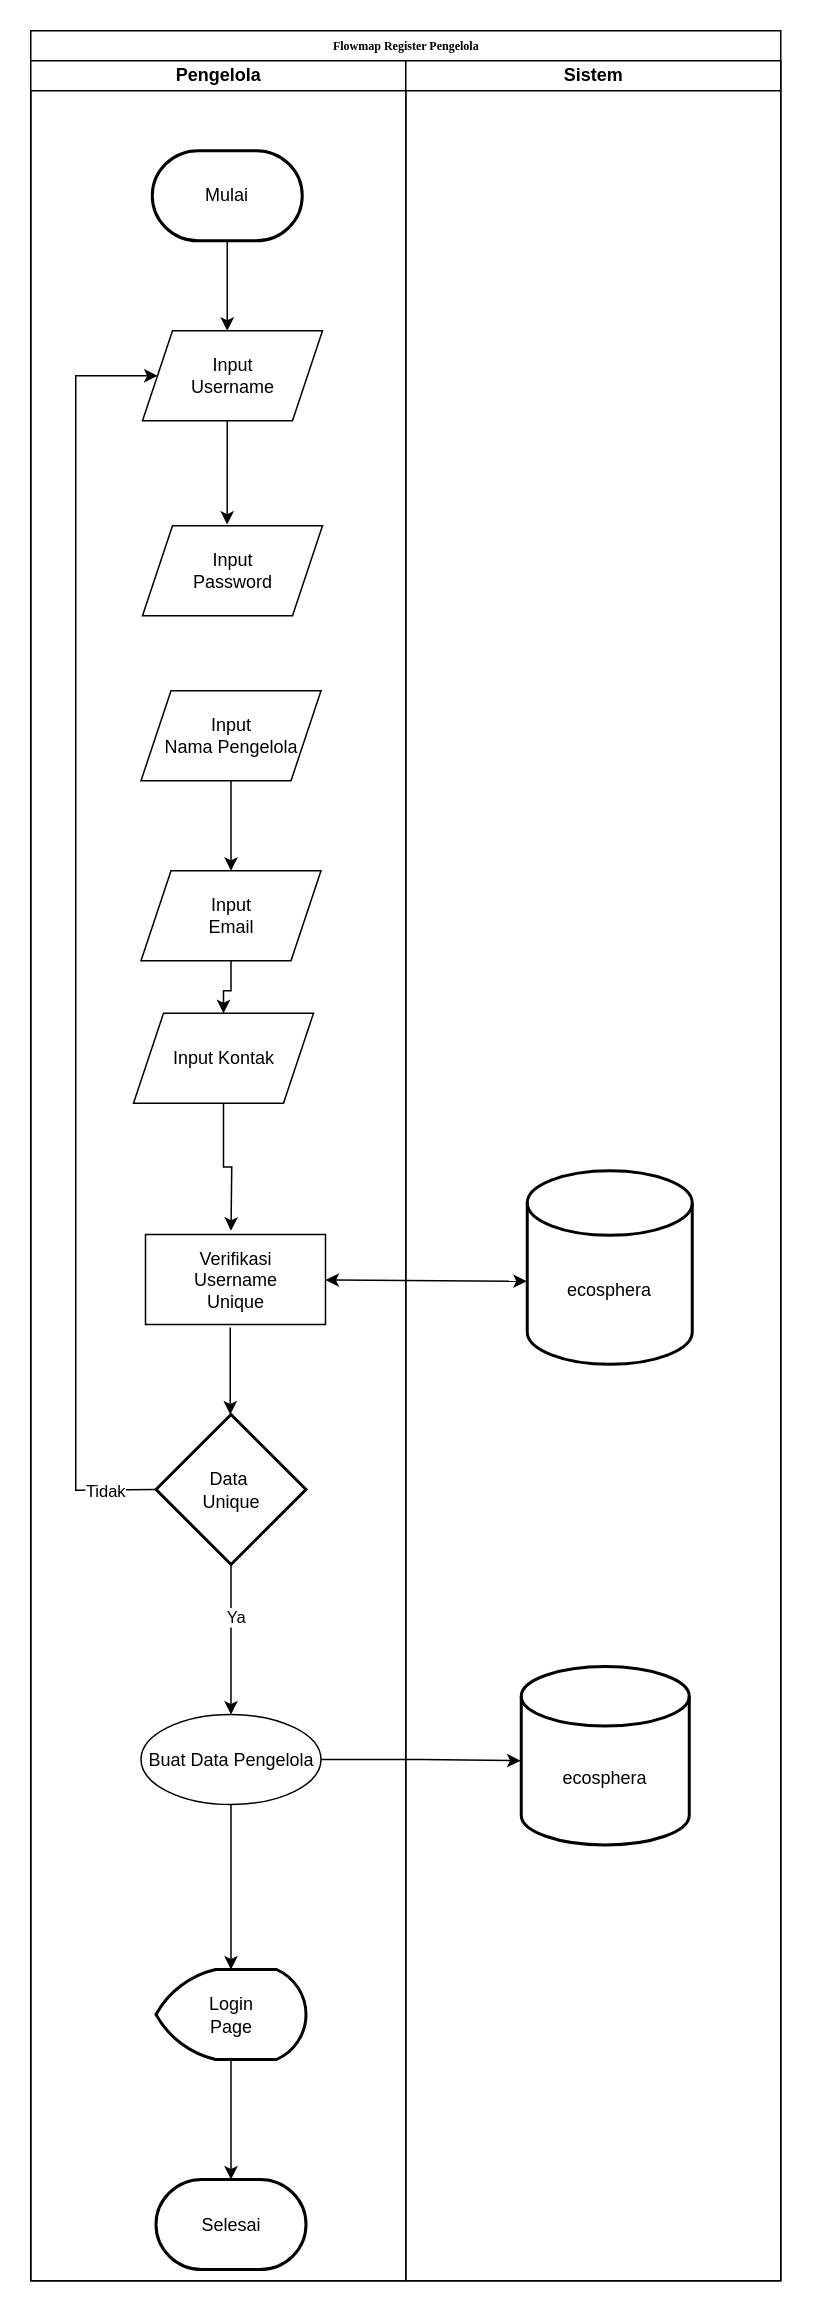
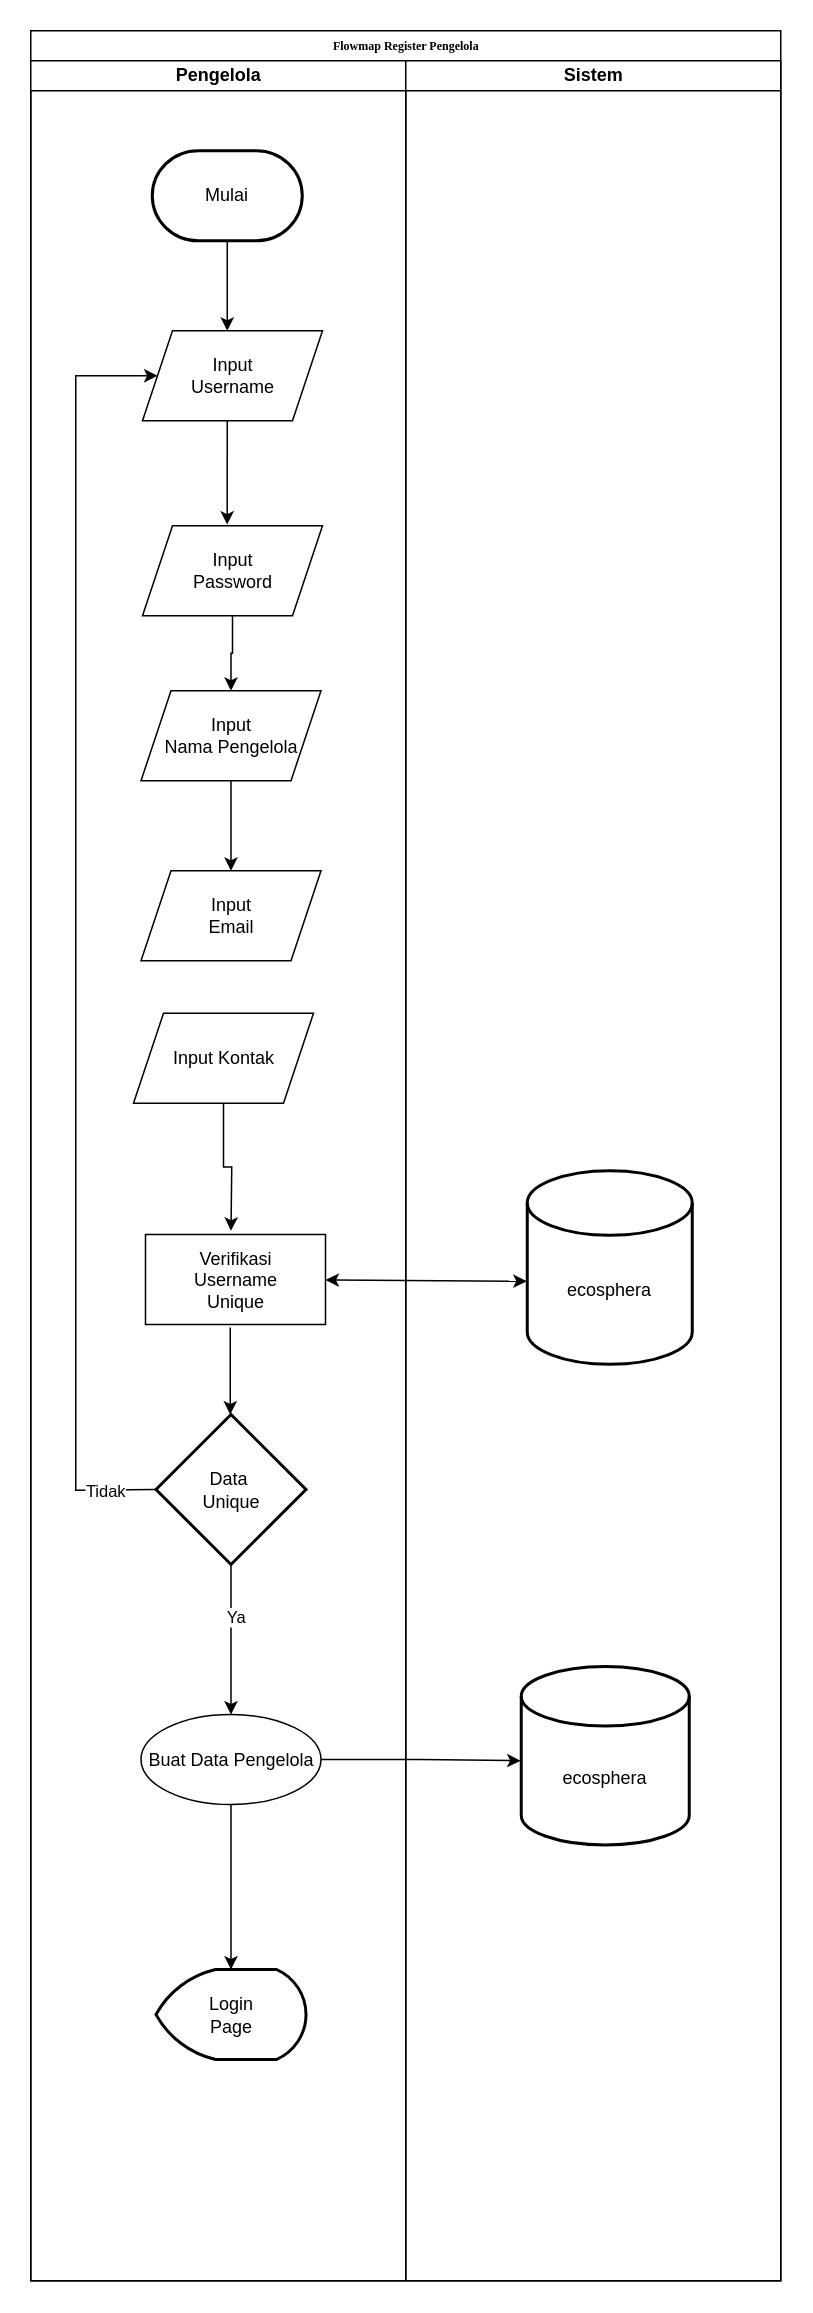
  <mxCell id="0" />
  <mxCell id="1" parent="0" />
  <mxCell id="2" value="Flowmap Register Pengelola" style="swimlane;html=1;childLayout=stackLayout;startSize=20;rounded=0;shadow=0;labelBackgroundColor=none;strokeWidth=1;fontFamily=Verdana;fontSize=8;align=center;" parent="1" vertex="1"><mxGeometry x="20" y="20" width="500" height="1500" as="geometry" /></mxCell>
  <mxCell id="3" value="Pengelola" style="swimlane;html=1;startSize=20;" parent="2" vertex="1"><mxGeometry y="20" width="250" height="1480" as="geometry" /></mxCell>
  <mxCell id="4" value="" style="edgeStyle=orthogonalEdgeStyle;rounded=0;orthogonalLoop=1;jettySize=auto;html=1;" parent="3" source="6" target="9" edge="1"><mxGeometry relative="1" as="geometry" /></mxCell>
  <mxCell id="5" value="Ya" style="edgeLabel;html=1;align=center;verticalAlign=middle;resizable=0;points=[];" parent="4" vertex="1" connectable="0"><mxGeometry x="-0.293" y="3" relative="1" as="geometry"><mxPoint as="offset" /></mxGeometry></mxCell>
  <mxCell id="6" value="Data&amp;nbsp;&lt;br&gt;Unique" style="strokeWidth=2;html=1;shape=mxgraph.flowchart.decision;whiteSpace=wrap;" parent="3" vertex="1"><mxGeometry x="83.5" y="902.5" width="100" height="100" as="geometry" /></mxCell>
  <mxCell id="7" value="Verifikasi&lt;br&gt;Username&lt;br&gt;Unique" style="rounded=0;whiteSpace=wrap;html=1;" parent="3" vertex="1"><mxGeometry x="76.5" y="782.5" width="120" height="60" as="geometry" /></mxCell>
  <mxCell id="8" value="" style="edgeStyle=orthogonalEdgeStyle;rounded=0;orthogonalLoop=1;jettySize=auto;html=1;" parent="3" source="9" target="11" edge="1"><mxGeometry relative="1" as="geometry" /></mxCell>
  <mxCell id="9" value="Buat Data Pengelola" style="ellipse;whiteSpace=wrap;html=1;" parent="3" vertex="1"><mxGeometry x="73.5" y="1102.5" width="120" height="60" as="geometry" /></mxCell>
- <mxCell id="10" value="" style="edgeStyle=orthogonalEdgeStyle;rounded=0;orthogonalLoop=1;jettySize=auto;html=1;" parent="3" source="11" target="12" edge="1"><mxGeometry relative="1" as="geometry" /></mxCell>
  <mxCell id="11" value="Login&lt;br&gt;Page" style="strokeWidth=2;html=1;shape=mxgraph.flowchart.display;whiteSpace=wrap;" parent="3" vertex="1"><mxGeometry x="83.5" y="1272.5" width="100" height="60" as="geometry" /></mxCell>
- <mxCell id="12" value="Selesai" style="strokeWidth=2;html=1;shape=mxgraph.flowchart.terminator;whiteSpace=wrap;" parent="3" vertex="1"><mxGeometry x="83.5" y="1412.5" width="100" height="60" as="geometry" /></mxCell>
  <mxCell id="13" style="edgeStyle=orthogonalEdgeStyle;rounded=0;orthogonalLoop=1;jettySize=auto;html=1;entryX=0.5;entryY=0;entryDx=0;entryDy=0;" edge="1" parent="3" source="14" target="16"><mxGeometry relative="1" as="geometry" /></mxCell>
  <mxCell id="14" value="Input&lt;br&gt;Nama Pengelola" style="shape=parallelogram;perimeter=parallelogramPerimeter;whiteSpace=wrap;html=1;fixedSize=1;" vertex="1" parent="3"><mxGeometry x="73.5" y="420" width="120" height="60" as="geometry" /></mxCell>
- <mxCell id="15" style="edgeStyle=orthogonalEdgeStyle;rounded=0;orthogonalLoop=1;jettySize=auto;html=1;entryX=0.5;entryY=0;entryDx=0;entryDy=0;" edge="1" parent="3" source="16" target="17"><mxGeometry relative="1" as="geometry" /></mxCell>
  <mxCell id="16" value="Input&lt;br&gt;Email" style="shape=parallelogram;perimeter=parallelogramPerimeter;whiteSpace=wrap;html=1;fixedSize=1;" vertex="1" parent="3"><mxGeometry x="73.5" y="540" width="120" height="60" as="geometry" /></mxCell>
  <mxCell id="17" value="Input Kontak" style="shape=parallelogram;perimeter=parallelogramPerimeter;whiteSpace=wrap;html=1;fixedSize=1;" vertex="1" parent="3"><mxGeometry x="68.5" y="635" width="120" height="60" as="geometry" /></mxCell>
  <mxCell id="18" value="" style="edgeStyle=orthogonalEdgeStyle;rounded=0;orthogonalLoop=1;jettySize=auto;html=1;" parent="2" target="6" edge="1"><mxGeometry relative="1" as="geometry"><mxPoint x="133" y="864.5" as="sourcePoint" /></mxGeometry></mxCell>
  <mxCell id="19" value="" style="endArrow=classic;startArrow=classic;html=1;rounded=0;entryX=-0.003;entryY=0.571;entryDx=0;entryDy=0;entryPerimeter=0;" parent="2" source="7" target="27" edge="1"><mxGeometry width="50" height="50" relative="1" as="geometry"><mxPoint x="182.761" y="834.218" as="sourcePoint" /><mxPoint x="329.68" y="836.336" as="targetPoint" /></mxGeometry></mxCell>
  <mxCell id="20" style="edgeStyle=orthogonalEdgeStyle;rounded=0;orthogonalLoop=1;jettySize=auto;html=1;entryX=-0.004;entryY=0.528;entryDx=0;entryDy=0;entryPerimeter=0;" parent="2" source="9" target="28" edge="1"><mxGeometry relative="1" as="geometry"><mxPoint x="323" y="1152.5" as="targetPoint" /></mxGeometry></mxCell>
  <mxCell id="21" value="Sistem" style="swimlane;html=1;startSize=20;" parent="2" vertex="1"><mxGeometry x="250" y="20" width="250" height="1480" as="geometry" /></mxCell>
  <mxCell id="22" style="edgeStyle=orthogonalEdgeStyle;rounded=0;orthogonalLoop=1;jettySize=auto;html=1;entryX=0.5;entryY=0;entryDx=0;entryDy=0;" parent="21" source="23" edge="1"><mxGeometry relative="1" as="geometry"><mxPoint x="-119" y="180" as="targetPoint" /></mxGeometry></mxCell>
  <mxCell id="23" value="Mulai" style="strokeWidth=2;html=1;shape=mxgraph.flowchart.terminator;whiteSpace=wrap;" parent="21" vertex="1"><mxGeometry x="-169" y="60" width="100" height="60" as="geometry" /></mxCell>
  <mxCell id="24" style="edgeStyle=orthogonalEdgeStyle;rounded=0;orthogonalLoop=1;jettySize=auto;html=1;entryX=0.572;entryY=-0.046;entryDx=0;entryDy=0;entryPerimeter=0;" parent="21" edge="1"><mxGeometry relative="1" as="geometry"><mxPoint x="-119" y="240" as="sourcePoint" /><mxPoint x="-119.058" y="309.24" as="targetPoint" /><Array as="points"><mxPoint x="-119" y="240" /></Array></mxGeometry></mxCell>
  <mxCell id="25" value="Input&lt;br&gt;Username" style="shape=parallelogram;perimeter=parallelogramPerimeter;whiteSpace=wrap;html=1;fixedSize=1;" parent="21" vertex="1"><mxGeometry x="-175.5" y="180" width="120" height="60" as="geometry" /></mxCell>
  <mxCell id="26" value="Input&lt;br&gt;Password" style="shape=parallelogram;perimeter=parallelogramPerimeter;whiteSpace=wrap;html=1;fixedSize=1;" parent="21" vertex="1"><mxGeometry x="-175.5" y="310" width="120" height="60" as="geometry" /></mxCell>
  <mxCell id="27" value="&lt;div&gt;&lt;br&gt;&lt;/div&gt;&lt;div&gt;&lt;br&gt;&lt;/div&gt;ecosphera&lt;div&gt;&lt;/div&gt;" style="strokeWidth=2;html=1;shape=mxgraph.flowchart.database;whiteSpace=wrap;" parent="21" vertex="1"><mxGeometry x="81" y="740" width="110" height="129" as="geometry" /></mxCell>
  <mxCell id="28" value="&lt;div&gt;&lt;br&gt;&lt;/div&gt;&lt;div&gt;&lt;br&gt;&lt;/div&gt;&lt;div&gt;&lt;span style=&quot;background-color: initial;&quot;&gt;ecosphera&lt;/span&gt;&lt;br&gt;&lt;/div&gt;" style="strokeWidth=2;html=1;shape=mxgraph.flowchart.database;whiteSpace=wrap;" parent="21" vertex="1"><mxGeometry x="77" y="1070.5" width="112" height="119" as="geometry" /></mxCell>
  <mxCell id="29" value="" style="endArrow=classic;html=1;rounded=0;exitX=0;exitY=0.5;exitDx=0;exitDy=0;exitPerimeter=0;entryX=0;entryY=0.5;entryDx=0;entryDy=0;" parent="2" source="6" target="25" edge="1"><mxGeometry width="50" height="50" relative="1" as="geometry"><mxPoint x="80" y="631" as="sourcePoint" /><mxPoint x="80" y="571" as="targetPoint" /><Array as="points"><mxPoint x="30" y="973" /><mxPoint x="30" y="230" /></Array></mxGeometry></mxCell>
  <mxCell id="30" value="Tidak" style="edgeLabel;html=1;align=center;verticalAlign=middle;resizable=0;points=[];" parent="29" vertex="1" connectable="0"><mxGeometry x="-0.919" y="1" relative="1" as="geometry"><mxPoint as="offset" /></mxGeometry></mxCell>
+ <mxCell id="31" style="edgeStyle=orthogonalEdgeStyle;rounded=0;orthogonalLoop=1;jettySize=auto;html=1;" edge="1" parent="2" source="26" target="14"><mxGeometry relative="1" as="geometry" /></mxCell>
  <mxCell id="32" style="edgeStyle=orthogonalEdgeStyle;rounded=0;orthogonalLoop=1;jettySize=auto;html=1;" edge="1" parent="1" source="17"><mxGeometry relative="1" as="geometry"><mxPoint x="153.5" y="820" as="targetPoint" /></mxGeometry></mxCell>
